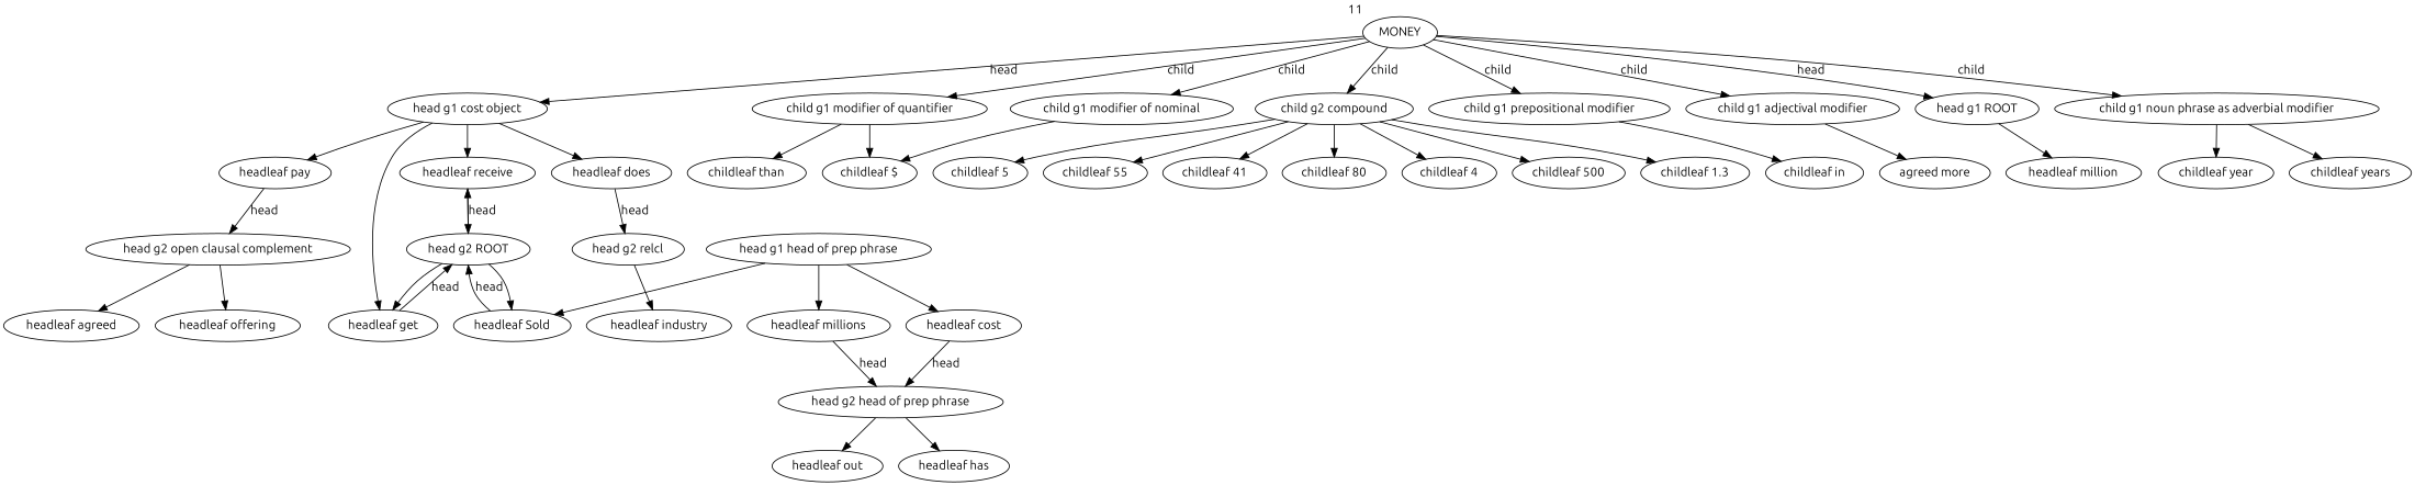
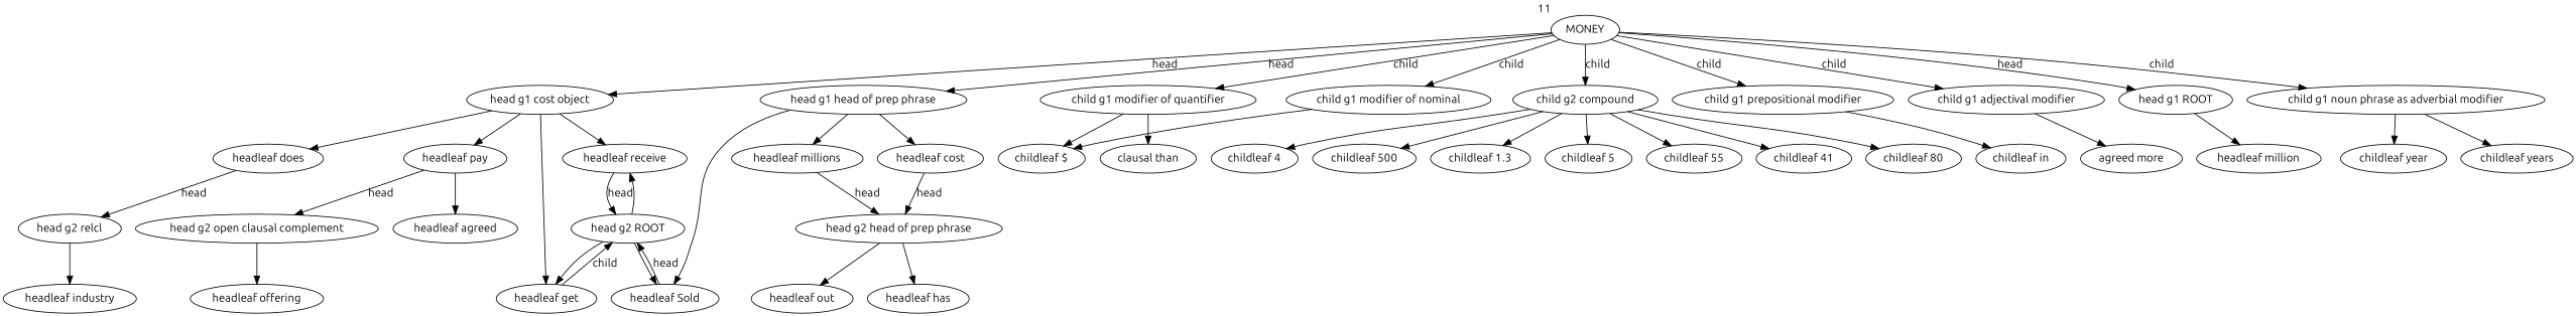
  strict digraph {
    fontname=Ubuntu
    node [fontname=Ubuntu weight=1]
    edge [fontname=Ubuntu]
    MONEY [weight=11 xlabel=11]
    n2 [label="head g1 cost object" weight=5]
    "child g1 modifier of quantifier" [weight=9]
    n4 [label="child g2 compound" weight=8]
    "child g1 prepositional modifier" [weight=2]
    "head g1 head of prep phrase" [weight=4]
    "child g1 modifier of nominal" [weight=2]
    "child g1 adjectival modifier"
    "head g1 ROOT" [weight=2]
    "child g1 noun phrase as adverbial modifier" [weight=2]
    "headleaf does"
    "headleaf pay" [weight=2]
    "headleaf receive" [weight=2]
    "headleaf get" [weight=2]
    "childleaf $" [weight=10]
-   "childleaf than"
+   "childleaf than" [label="clausal than"]
    "childleaf 4" [weight=2]
    "childleaf 500"
    "childleaf 1.3"
    "childleaf 5"
    "childleaf 55"
    "childleaf 41"
    n23 [label="childleaf 80"]
    "childleaf in" [weight=2]
    "headleaf Sold" [weight=4]
    "headleaf millions"
    "headleaf cost"
    n28 [label="agreed more"]
    "headleaf million" [weight=2]
    "childleaf year"
    "childleaf years"
    "head g2 relcl"
    "head g2 open clausal complement" [weight=2]
    "head g2 ROOT" [weight=4]
    "headleaf industry"
    "head g2 head of prep phrase" [weight=2]
    "headleaf out"
    "headleaf has"
    "headleaf agreed"
    "headleaf offering"
    MONEY -> n2 [label=head]
    MONEY -> "child g1 modifier of quantifier" [label=child]
    MONEY -> n4 [label=child]
    MONEY -> "child g1 prepositional modifier" [label=child]
+   MONEY -> "head g1 head of prep phrase" [label=head]
    MONEY -> "child g1 modifier of nominal" [label=child]
    MONEY -> "child g1 adjectival modifier" [label=child]
    MONEY -> "head g1 ROOT" [label=head]
    MONEY -> "child g1 noun phrase as adverbial modifier" [label=child]
    n2 -> "headleaf does"
    n2 -> "headleaf pay"
    n2 -> "headleaf receive"
    n2 -> "headleaf get"
    "child g1 modifier of quantifier" -> "childleaf $"
    "child g1 modifier of quantifier" -> "childleaf than"
    n4 -> "childleaf 4"
    n4 -> "childleaf 500"
    n4 -> "childleaf 1.3"
    n4 -> "childleaf 5"
    n4 -> "childleaf 55"
    n4 -> "childleaf 41"
    n4 -> n23
    "child g1 prepositional modifier" -> "childleaf in"
    "head g1 head of prep phrase" -> "headleaf Sold"
    "head g1 head of prep phrase" -> "headleaf millions"
    "head g1 head of prep phrase" -> "headleaf cost"
    "child g1 modifier of nominal" -> "childleaf $"
    "child g1 adjectival modifier" -> n28
    "head g1 ROOT" -> "headleaf million"
    "child g1 noun phrase as adverbial modifier" -> "childleaf year"
    "child g1 noun phrase as adverbial modifier" -> "childleaf years"
    "headleaf does" -> "head g2 relcl" [label=head]
    "headleaf pay" -> "head g2 open clausal complement" [label=head]
    "headleaf receive" -> "head g2 ROOT" [label=head]
-   "headleaf get" -> "head g2 ROOT" [label=head]
+   "headleaf get" -> "head g2 ROOT" [label=child]
    "headleaf Sold" -> "head g2 ROOT" [label=head]
    "headleaf millions" -> "head g2 head of prep phrase" [label=head]
    "headleaf cost" -> "head g2 head of prep phrase" [label=head]
    "head g2 relcl" -> "headleaf industry"
-   "head g2 open clausal complement" -> "headleaf agreed"
+   "headleaf pay" -> "headleaf agreed"
    "head g2 open clausal complement" -> "headleaf offering"
    "head g2 ROOT" -> "headleaf receive"
    "head g2 ROOT" -> "headleaf get"
    "head g2 ROOT" -> "headleaf Sold"
    "head g2 head of prep phrase" -> "headleaf out"
    "head g2 head of prep phrase" -> "headleaf has"
  }
